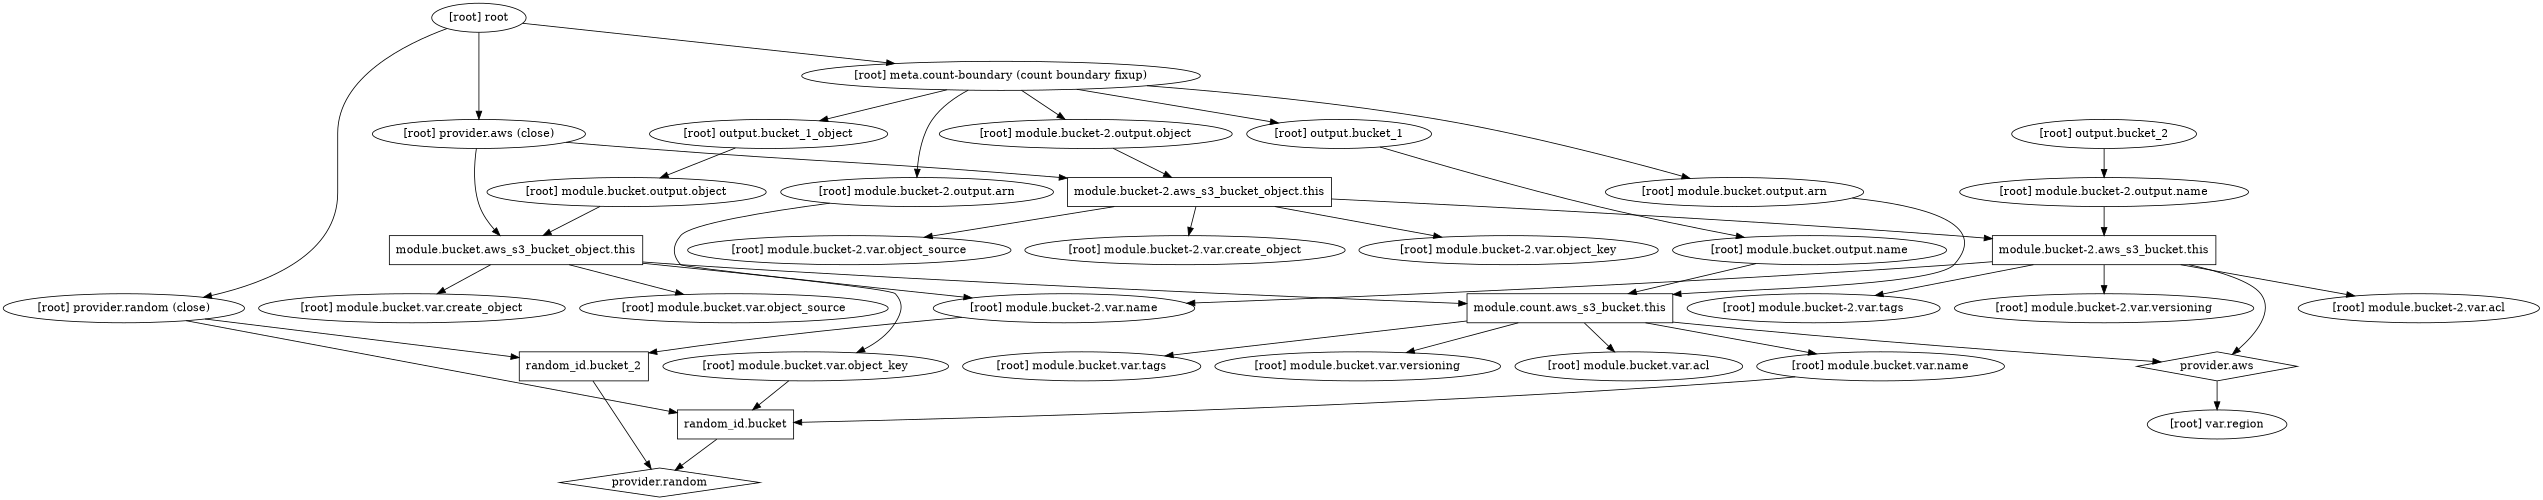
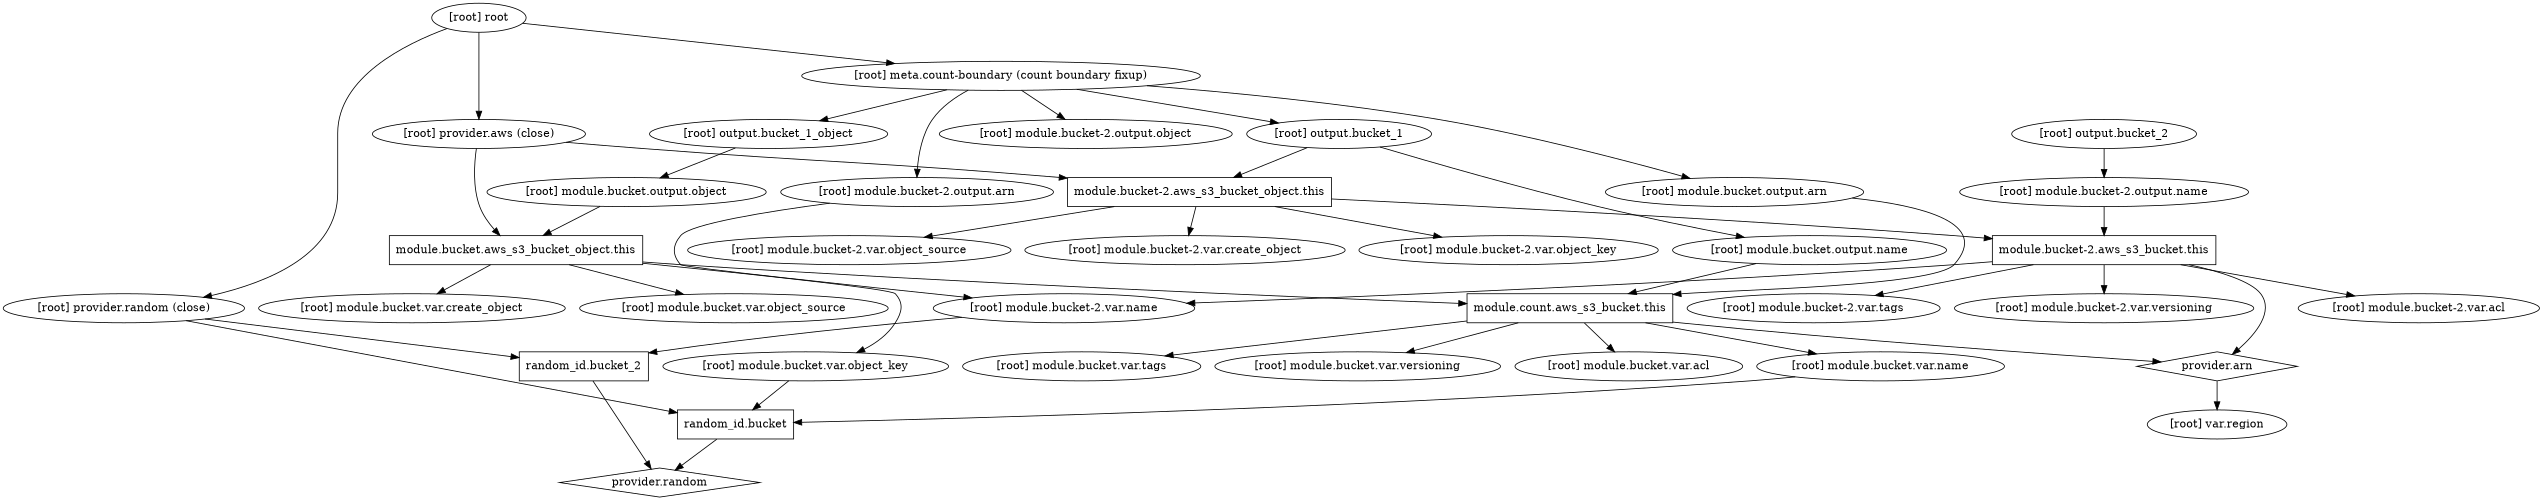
  digraph {
    compound=true
    fontname="DejaVu Serif"
    newrank=true
    node [fontname="DejaVu Serif"]
    edge [fontname="DejaVu Serif"]
    n1 [label="module.bucket-2.aws_s3_bucket.this" shape=box]
-   n2 [label="provider.aws" shape=diamond]
+   n2 [label="provider.arn" shape=diamond]
    "[root] module.bucket-2.var.acl"
    "[root] module.bucket-2.var.name"
    "[root] module.bucket-2.var.tags"
    "[root] module.bucket-2.var.versioning"
    n7 [label="module.bucket-2.aws_s3_bucket_object.this" shape=box]
    "[root] module.bucket-2.var.create_object"
    "[root] module.bucket-2.var.object_key"
    "[root] module.bucket-2.var.object_source"
    n11 [label="module.count.aws_s3_bucket.this" shape=box]
    "[root] module.bucket.var.acl"
    "[root] module.bucket.var.name"
    "[root] module.bucket.var.tags"
    "[root] module.bucket.var.versioning"
    n16 [label="module.bucket.aws_s3_bucket_object.this" shape=box]
    "[root] module.bucket.var.create_object"
    "[root] module.bucket.var.object_key"
    "[root] module.bucket.var.object_source"
    "[root] var.region"
    n21 [label="provider.random" shape=diamond]
    n22 [label="random_id.bucket" shape=box]
    n23 [label="random_id.bucket_2" shape=box]
    "[root] meta.count-boundary (count boundary fixup)"
    "[root] module.bucket-2.output.arn"
    "[root] module.bucket-2.output.object"
    "[root] module.bucket.output.arn"
    "[root] output.bucket_1"
    "[root] output.bucket_1_object"
    "[root] output.bucket_2"
    "[root] module.bucket.output.name"
    "[root] module.bucket.output.object"
    "[root] module.bucket-2.output.name"
    "[root] provider.aws (close)"
    "[root] provider.random (close)"
    "[root] root"
    subgraph sub_1 {
      n1
      n2
      "[root] module.bucket-2.var.acl"
      "[root] module.bucket-2.var.name"
      "[root] module.bucket-2.var.tags"
      "[root] module.bucket-2.var.versioning"
      n7
      "[root] module.bucket-2.var.create_object"
      "[root] module.bucket-2.var.object_key"
      "[root] module.bucket-2.var.object_source"
      n11
      "[root] module.bucket.var.acl"
      "[root] module.bucket.var.name"
      "[root] module.bucket.var.tags"
      "[root] module.bucket.var.versioning"
      n16
      "[root] module.bucket.var.create_object"
      "[root] module.bucket.var.object_key"
      "[root] module.bucket.var.object_source"
      "[root] var.region"
      n21
      n22
      n23
      "[root] meta.count-boundary (count boundary fixup)"
      "[root] module.bucket-2.output.arn"
      "[root] module.bucket-2.output.object"
      "[root] module.bucket.output.arn"
      "[root] output.bucket_1"
      "[root] output.bucket_1_object"
      "[root] output.bucket_2"
      "[root] module.bucket.output.name"
      "[root] module.bucket.output.object"
      "[root] module.bucket-2.output.name"
      "[root] provider.aws (close)"
      "[root] provider.random (close)"
      "[root] root"
    }
    n1 -> n2
    n1 -> "[root] module.bucket-2.var.acl"
    n1 -> "[root] module.bucket-2.var.name"
    n1 -> "[root] module.bucket-2.var.tags"
    n1 -> "[root] module.bucket-2.var.versioning"
    n2 -> "[root] var.region"
    "[root] module.bucket-2.var.name" -> n23
    n7 -> n1
    n7 -> "[root] module.bucket-2.var.create_object"
    n7 -> "[root] module.bucket-2.var.object_key"
    n7 -> "[root] module.bucket-2.var.object_source"
    n11 -> n2
    n11 -> "[root] module.bucket.var.acl"
    n11 -> "[root] module.bucket.var.name"
    n11 -> "[root] module.bucket.var.tags"
    n11 -> "[root] module.bucket.var.versioning"
    "[root] module.bucket.var.name" -> n22
    n16 -> n11
    n16 -> "[root] module.bucket.var.create_object"
    n16 -> "[root] module.bucket.var.object_key"
    n16 -> "[root] module.bucket.var.object_source"
    "[root] module.bucket.var.object_key" -> n22
    n22 -> n21
    n23 -> n21
    "[root] meta.count-boundary (count boundary fixup)" -> "[root] module.bucket-2.output.arn"
    "[root] meta.count-boundary (count boundary fixup)" -> "[root] module.bucket-2.output.object"
    "[root] meta.count-boundary (count boundary fixup)" -> "[root] module.bucket.output.arn"
    "[root] meta.count-boundary (count boundary fixup)" -> "[root] output.bucket_1"
    "[root] meta.count-boundary (count boundary fixup)" -> "[root] output.bucket_1_object"
    "[root] module.bucket-2.output.arn" -> "[root] module.bucket-2.var.name"
-   "[root] module.bucket-2.output.object" -> n7
+   "[root] output.bucket_1" -> n7
    "[root] module.bucket.output.arn" -> n11
    "[root] output.bucket_1" -> "[root] module.bucket.output.name"
    "[root] output.bucket_1_object" -> "[root] module.bucket.output.object"
    "[root] output.bucket_2" -> "[root] module.bucket-2.output.name"
    "[root] module.bucket.output.name" -> n11
    "[root] module.bucket.output.object" -> n16
    "[root] module.bucket-2.output.name" -> n1
    "[root] provider.aws (close)" -> n7
    "[root] provider.aws (close)" -> n16
    "[root] provider.random (close)" -> n22
    "[root] provider.random (close)" -> n23
    "[root] root" -> "[root] meta.count-boundary (count boundary fixup)"
    "[root] root" -> "[root] provider.aws (close)"
    "[root] root" -> "[root] provider.random (close)"
  }
